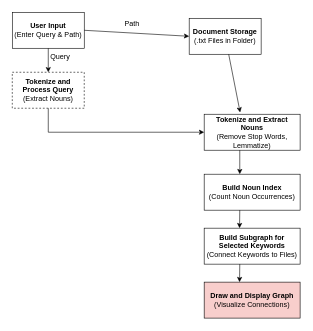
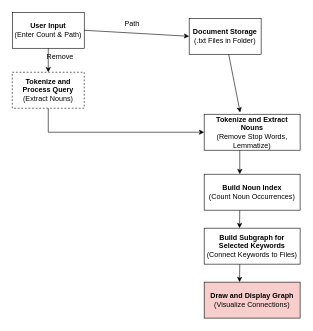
  <mxCell id="0" />
  <mxCell id="1" parent="0" />
  <mxCell id="2" value="&lt;strong&gt;Tokenize and Process Query&lt;/strong&gt;&lt;br&gt;(Extract Nouns)" style="rounded=0;whiteSpace=wrap;html=1;dashed=1;" vertex="1" parent="1"><mxGeometry x="20" y="120" width="120" height="60" as="geometry" /></mxCell>
- <mxCell id="3" value="&lt;strong&gt;User Input&lt;/strong&gt;&lt;br&gt;(Enter Query &amp;amp; Path)" style="rounded=0;whiteSpace=wrap;html=1;" vertex="1" parent="1"><mxGeometry x="20" y="20" width="120" height="60" as="geometry" /></mxCell>
+ <mxCell id="3" value="&lt;strong&gt;User Input&lt;/strong&gt;&lt;br&gt;(Enter Count &amp;amp; Path)" style="rounded=0;whiteSpace=wrap;html=1;" vertex="1" parent="1"><mxGeometry x="20" y="20" width="120" height="60" as="geometry" /></mxCell>
  <mxCell id="4" value="&lt;strong&gt;Draw and Display Graph&lt;/strong&gt;&lt;br&gt;(Visualize Connections)" style="rounded=0;whiteSpace=wrap;html=1;fillColor=#f8cecc;" vertex="1" parent="1"><mxGeometry x="340" y="470" width="160" height="60" as="geometry" /></mxCell>
  <mxCell id="5" value="&lt;strong&gt;Build Subgraph for Selected Keywords&lt;/strong&gt;&lt;br&gt;(Connect Keywords to Files)" style="rounded=0;whiteSpace=wrap;html=1;" vertex="1" parent="1"><mxGeometry x="340" y="380" width="160" height="60" as="geometry" /></mxCell>
  <mxCell id="6" value="&lt;strong&gt;Build Noun Index&lt;/strong&gt;&lt;br&gt;(Count Noun Occurrences)" style="rounded=0;whiteSpace=wrap;html=1;" vertex="1" parent="1"><mxGeometry x="340" y="290" width="160" height="60" as="geometry" /></mxCell>
  <mxCell id="7" value="&lt;strong&gt;Tokenize and Extract Nouns&lt;/strong&gt;&lt;br&gt;(Remove Stop Words, Lemmatize)" style="rounded=0;whiteSpace=wrap;html=1;" vertex="1" parent="1"><mxGeometry x="340" y="190" width="160" height="60" as="geometry" /></mxCell>
  <mxCell id="8" value="&lt;strong&gt;Document Storage&lt;/strong&gt;&lt;br&gt;(.txt Files in Folder)" style="rounded=0;whiteSpace=wrap;html=1;" vertex="1" parent="1"><mxGeometry x="315" y="30" width="120" height="60" as="geometry" /></mxCell>
  <mxCell id="9" value="" style="endArrow=classic;html=1;rounded=0;" edge="1" parent="1"><mxGeometry width="50" height="50" relative="1" as="geometry"><mxPoint x="399.38" y="250" as="sourcePoint" /><mxPoint x="399.38" y="290" as="targetPoint" /></mxGeometry></mxCell>
  <mxCell id="10" value="" style="endArrow=classic;html=1;rounded=0;" edge="1" parent="1" source="8"><mxGeometry width="50" height="50" relative="1" as="geometry"><mxPoint x="375" y="160" as="sourcePoint" /><mxPoint x="400" y="187" as="targetPoint" /></mxGeometry></mxCell>
  <mxCell id="11" value="" style="endArrow=classic;html=1;rounded=0;entryX=0.5;entryY=0;entryDx=0;entryDy=0;" edge="1" parent="1" target="2"><mxGeometry width="50" height="50" relative="1" as="geometry"><mxPoint x="80" y="80" as="sourcePoint" /><mxPoint x="110" y="225" as="targetPoint" /></mxGeometry></mxCell>
  <mxCell id="12" value="" style="endArrow=classic;html=1;rounded=0;entryX=0;entryY=0.5;entryDx=0;entryDy=0;" edge="1" parent="1" target="8"><mxGeometry width="50" height="50" relative="1" as="geometry"><mxPoint x="140" y="50" as="sourcePoint" /><mxPoint x="190" y="0" as="targetPoint" /></mxGeometry></mxCell>
  <mxCell id="13" value="" style="endArrow=classic;html=1;rounded=0;" edge="1" parent="1"><mxGeometry width="50" height="50" relative="1" as="geometry"><mxPoint x="399.37" y="350" as="sourcePoint" /><mxPoint x="399" y="380" as="targetPoint" /></mxGeometry></mxCell>
  <mxCell id="14" value="" style="endArrow=classic;html=1;rounded=0;" edge="1" parent="1"><mxGeometry width="50" height="50" relative="1" as="geometry"><mxPoint x="399.37" y="440" as="sourcePoint" /><mxPoint x="399" y="470" as="targetPoint" /></mxGeometry></mxCell>
  <mxCell id="15" value="" style="endArrow=classic;html=1;rounded=0;exitX=0.5;exitY=1;exitDx=0;exitDy=0;entryX=0;entryY=0.5;entryDx=0;entryDy=0;" edge="1" parent="1" source="2" target="7"><mxGeometry width="50" height="50" relative="1" as="geometry"><mxPoint x="230" y="310" as="sourcePoint" /><mxPoint x="280" y="260" as="targetPoint" /><Array as="points"><mxPoint x="80" y="220" /></Array></mxGeometry></mxCell>
  <mxCell id="16" value="Path" style="text;html=1;align=center;verticalAlign=middle;whiteSpace=wrap;rounded=0;" vertex="1" parent="1"><mxGeometry x="190" y="25" width="60" height="30" as="geometry" /></mxCell>
- <mxCell id="17" value="Query" style="text;html=1;align=center;verticalAlign=middle;whiteSpace=wrap;rounded=0;" vertex="1" parent="1"><mxGeometry x="70" y="80" width="60" height="30" as="geometry" /></mxCell>
+ <mxCell id="17" value="Remove" style="text;html=1;align=center;verticalAlign=middle;whiteSpace=wrap;rounded=0;" vertex="1" parent="1"><mxGeometry x="70" y="80" width="60" height="30" as="geometry" /></mxCell>
